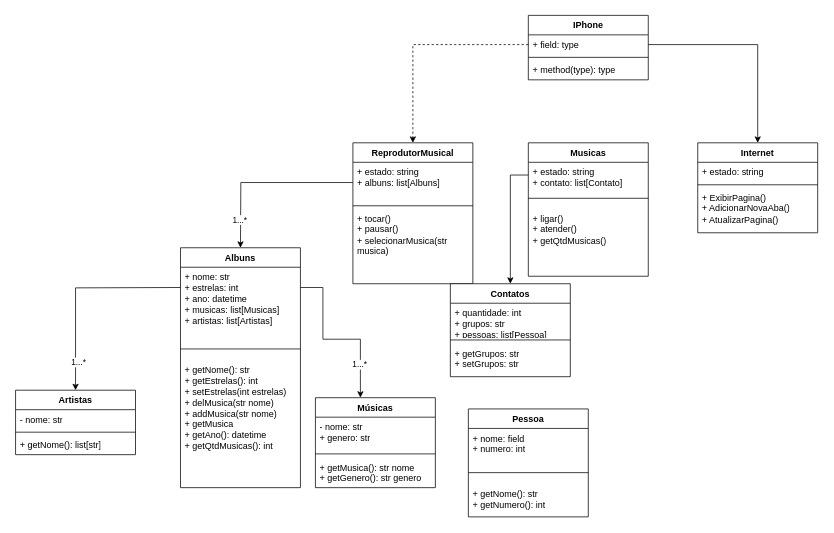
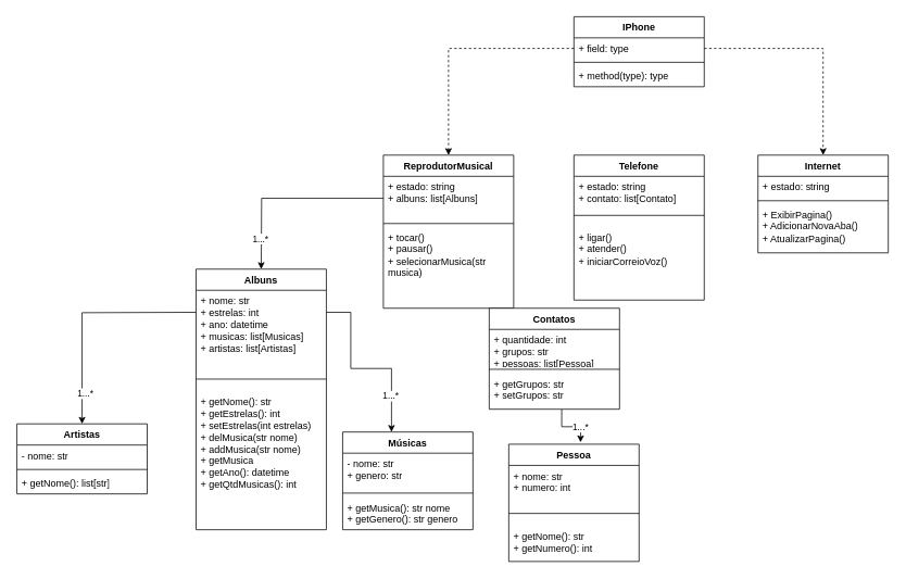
  <mxCell id="0" />
  <mxCell id="1" parent="0" />
  <mxCell id="2" value="IPhone" style="swimlane;fontStyle=1;align=center;verticalAlign=top;childLayout=stackLayout;horizontal=1;startSize=26;horizontalStack=0;resizeParent=1;resizeParentMax=0;resizeLast=0;collapsible=1;marginBottom=0;whiteSpace=wrap;html=1;" vertex="1" parent="1"><mxGeometry x="704" y="20" width="160" height="86" as="geometry" /></mxCell>
  <mxCell id="3" value="+ field: type" style="text;strokeColor=none;fillColor=none;align=left;verticalAlign=top;spacingLeft=4;spacingRight=4;overflow=hidden;rotatable=0;points=[[0,0.5],[1,0.5]];portConstraint=eastwest;whiteSpace=wrap;html=1;" vertex="1" parent="2"><mxGeometry y="26" width="160" height="26" as="geometry" /></mxCell>
  <mxCell id="4" value="" style="line;strokeWidth=1;fillColor=none;align=left;verticalAlign=middle;spacingTop=-1;spacingLeft=3;spacingRight=3;rotatable=0;labelPosition=right;points=[];portConstraint=eastwest;strokeColor=inherit;" vertex="1" parent="2"><mxGeometry y="52" width="160" height="8" as="geometry" /></mxCell>
  <mxCell id="5" value="+ method(type): type" style="text;strokeColor=none;fillColor=none;align=left;verticalAlign=top;spacingLeft=4;spacingRight=4;overflow=hidden;rotatable=0;points=[[0,0.5],[1,0.5]];portConstraint=eastwest;whiteSpace=wrap;html=1;" vertex="1" parent="2"><mxGeometry y="60" width="160" height="26" as="geometry" /></mxCell>
  <mxCell id="6" value="ReprodutorMusical" style="swimlane;fontStyle=1;align=center;verticalAlign=top;childLayout=stackLayout;horizontal=1;startSize=26;horizontalStack=0;resizeParent=1;resizeParentMax=0;resizeLast=0;collapsible=1;marginBottom=0;whiteSpace=wrap;html=1;" vertex="1" parent="1"><mxGeometry x="470" y="190" width="160" height="188" as="geometry" /></mxCell>
  <mxCell id="7" value="+ estado: string&lt;div&gt;+ albuns: list[Albuns]&lt;/div&gt;" style="text;strokeColor=none;fillColor=none;align=left;verticalAlign=top;spacingLeft=4;spacingRight=4;overflow=hidden;rotatable=0;points=[[0,0.5],[1,0.5]];portConstraint=eastwest;whiteSpace=wrap;html=1;" vertex="1" parent="6"><mxGeometry y="26" width="160" height="54" as="geometry" /></mxCell>
  <mxCell id="8" value="" style="line;strokeWidth=1;fillColor=none;align=left;verticalAlign=middle;spacingTop=-1;spacingLeft=3;spacingRight=3;rotatable=0;labelPosition=right;points=[];portConstraint=eastwest;strokeColor=inherit;" vertex="1" parent="6"><mxGeometry y="80" width="160" height="8" as="geometry" /></mxCell>
  <mxCell id="9" value="+ tocar()&lt;div&gt;+ pausar()&lt;/div&gt;&lt;div&gt;+ selecionarMusica(str musica)&lt;/div&gt;" style="text;strokeColor=none;fillColor=none;align=left;verticalAlign=top;spacingLeft=4;spacingRight=4;overflow=hidden;rotatable=0;points=[[0,0.5],[1,0.5]];portConstraint=eastwest;whiteSpace=wrap;html=1;" vertex="1" parent="6"><mxGeometry y="88" width="160" height="100" as="geometry" /></mxCell>
  <mxCell id="10" style="edgeStyle=orthogonalEdgeStyle;rounded=0;orthogonalLoop=1;jettySize=auto;html=1;exitX=0;exitY=0.5;exitDx=0;exitDy=0;dashed=1;" edge="1" parent="1" source="3" target="6"><mxGeometry relative="1" as="geometry"><mxPoint x="550" y="200" as="targetPoint" /></mxGeometry></mxCell>
  <mxCell id="11" style="edgeStyle=orthogonalEdgeStyle;rounded=0;orthogonalLoop=1;jettySize=auto;html=1;exitX=0;exitY=0.5;exitDx=0;exitDy=0;" edge="1" parent="1" source="7"><mxGeometry relative="1" as="geometry"><mxPoint x="320" y="330" as="targetPoint" /></mxGeometry></mxCell>
  <mxCell id="12" value="1...*" style="edgeLabel;html=1;align=center;verticalAlign=middle;resizable=0;points=[];" vertex="1" connectable="0" parent="11"><mxGeometry x="0.681" y="-2" relative="1" as="geometry"><mxPoint as="offset" /></mxGeometry></mxCell>
  <mxCell id="13" value="Artistas" style="swimlane;fontStyle=1;align=center;verticalAlign=top;childLayout=stackLayout;horizontal=1;startSize=26;horizontalStack=0;resizeParent=1;resizeParentMax=0;resizeLast=0;collapsible=1;marginBottom=0;whiteSpace=wrap;html=1;" vertex="1" parent="1"><mxGeometry x="20" y="520" width="160" height="86" as="geometry" /></mxCell>
  <mxCell id="14" value="- nome: str" style="text;strokeColor=none;fillColor=none;align=left;verticalAlign=top;spacingLeft=4;spacingRight=4;overflow=hidden;rotatable=0;points=[[0,0.5],[1,0.5]];portConstraint=eastwest;whiteSpace=wrap;html=1;" vertex="1" parent="13"><mxGeometry y="26" width="160" height="26" as="geometry" /></mxCell>
  <mxCell id="15" value="" style="line;strokeWidth=1;fillColor=none;align=left;verticalAlign=middle;spacingTop=-1;spacingLeft=3;spacingRight=3;rotatable=0;labelPosition=right;points=[];portConstraint=eastwest;strokeColor=inherit;" vertex="1" parent="13"><mxGeometry y="52" width="160" height="8" as="geometry" /></mxCell>
  <mxCell id="16" value="+ getNome(): list[str]" style="text;strokeColor=none;fillColor=none;align=left;verticalAlign=top;spacingLeft=4;spacingRight=4;overflow=hidden;rotatable=0;points=[[0,0.5],[1,0.5]];portConstraint=eastwest;whiteSpace=wrap;html=1;" vertex="1" parent="13"><mxGeometry y="60" width="160" height="26" as="geometry" /></mxCell>
  <mxCell id="17" style="edgeStyle=orthogonalEdgeStyle;rounded=0;orthogonalLoop=1;jettySize=auto;html=1;exitX=0;exitY=0.5;exitDx=0;exitDy=0;" edge="1" parent="1" target="13"><mxGeometry relative="1" as="geometry"><mxPoint x="100" y="550" as="targetPoint" /><mxPoint x="240" y="383" as="sourcePoint" /></mxGeometry></mxCell>
  <mxCell id="18" value="1...*" style="edgeLabel;html=1;align=center;verticalAlign=middle;resizable=0;points=[];" vertex="1" connectable="0" parent="17"><mxGeometry x="0.725" y="3" relative="1" as="geometry"><mxPoint y="1" as="offset" /></mxGeometry></mxCell>
  <mxCell id="19" value="Músicas" style="swimlane;fontStyle=1;align=center;verticalAlign=top;childLayout=stackLayout;horizontal=1;startSize=26;horizontalStack=0;resizeParent=1;resizeParentMax=0;resizeLast=0;collapsible=1;marginBottom=0;whiteSpace=wrap;html=1;" vertex="1" parent="1"><mxGeometry x="420" y="530" width="160" height="120" as="geometry" /></mxCell>
  <mxCell id="20" value="- nome: str&lt;div&gt;+ genero: str&lt;/div&gt;" style="text;strokeColor=none;fillColor=none;align=left;verticalAlign=top;spacingLeft=4;spacingRight=4;overflow=hidden;rotatable=0;points=[[0,0.5],[1,0.5]];portConstraint=eastwest;whiteSpace=wrap;html=1;" vertex="1" parent="19"><mxGeometry y="26" width="160" height="44" as="geometry" /></mxCell>
  <mxCell id="21" value="" style="line;strokeWidth=1;fillColor=none;align=left;verticalAlign=middle;spacingTop=-1;spacingLeft=3;spacingRight=3;rotatable=0;labelPosition=right;points=[];portConstraint=eastwest;strokeColor=inherit;" vertex="1" parent="19"><mxGeometry y="70" width="160" height="10" as="geometry" /></mxCell>
  <mxCell id="22" value="+ getMusica(): str nome&lt;div&gt;+ getGenero(): str genero&lt;/div&gt;" style="text;strokeColor=none;fillColor=none;align=left;verticalAlign=top;spacingLeft=4;spacingRight=4;overflow=hidden;rotatable=0;points=[[0,0.5],[1,0.5]];portConstraint=eastwest;whiteSpace=wrap;html=1;" vertex="1" parent="19"><mxGeometry y="80" width="160" height="40" as="geometry" /></mxCell>
  <mxCell id="23" style="edgeStyle=orthogonalEdgeStyle;rounded=0;orthogonalLoop=1;jettySize=auto;html=1;exitX=1;exitY=0.5;exitDx=0;exitDy=0;" edge="1" parent="1" target="19"><mxGeometry relative="1" as="geometry"><mxPoint x="470" y="530" as="targetPoint" /><mxPoint x="400" y="383" as="sourcePoint" /><Array as="points"><mxPoint x="430" y="383" /><mxPoint x="430" y="452" /><mxPoint x="480" y="452" /></Array></mxGeometry></mxCell>
  <mxCell id="24" value="1...*" style="edgeLabel;html=1;align=center;verticalAlign=middle;resizable=0;points=[];" vertex="1" connectable="0" parent="23"><mxGeometry x="0.604" y="-2" relative="1" as="geometry"><mxPoint as="offset" /></mxGeometry></mxCell>
- <mxCell id="25" value="Musicas" style="swimlane;fontStyle=1;align=center;verticalAlign=top;childLayout=stackLayout;horizontal=1;startSize=26;horizontalStack=0;resizeParent=1;resizeParentMax=0;resizeLast=0;collapsible=1;marginBottom=0;whiteSpace=wrap;html=1;" vertex="1" parent="1"><mxGeometry x="704" y="190" width="160" height="178" as="geometry" /></mxCell>
+ <mxCell id="25" value="Telefone" style="swimlane;fontStyle=1;align=center;verticalAlign=top;childLayout=stackLayout;horizontal=1;startSize=26;horizontalStack=0;resizeParent=1;resizeParentMax=0;resizeLast=0;collapsible=1;marginBottom=0;whiteSpace=wrap;html=1;" vertex="1" parent="1"><mxGeometry x="704" y="190" width="160" height="178" as="geometry" /></mxCell>
  <mxCell id="26" value="+ estado: string&lt;div&gt;+ contato: list[Contato]&lt;/div&gt;" style="text;strokeColor=none;fillColor=none;align=left;verticalAlign=top;spacingLeft=4;spacingRight=4;overflow=hidden;rotatable=0;points=[[0,0.5],[1,0.5]];portConstraint=eastwest;whiteSpace=wrap;html=1;" vertex="1" parent="25"><mxGeometry y="26" width="160" height="34" as="geometry" /></mxCell>
  <mxCell id="27" value="" style="line;strokeWidth=1;fillColor=none;align=left;verticalAlign=middle;spacingTop=-1;spacingLeft=3;spacingRight=3;rotatable=0;labelPosition=right;points=[];portConstraint=eastwest;strokeColor=inherit;" vertex="1" parent="25"><mxGeometry y="60" width="160" height="28" as="geometry" /></mxCell>
- <mxCell id="28" value="+ ligar()&lt;div&gt;+ atender()&lt;/div&gt;&lt;div&gt;+ getQtdMusicas()&lt;/div&gt;" style="text;strokeColor=none;fillColor=none;align=left;verticalAlign=top;spacingLeft=4;spacingRight=4;overflow=hidden;rotatable=0;points=[[0,0.5],[1,0.5]];portConstraint=eastwest;whiteSpace=wrap;html=1;" vertex="1" parent="25"><mxGeometry y="88" width="160" height="90" as="geometry" /></mxCell>
+ <mxCell id="28" value="+ ligar()&lt;div&gt;+ atender()&lt;/div&gt;&lt;div&gt;+ iniciarCorreioVoz()&lt;/div&gt;" style="text;strokeColor=none;fillColor=none;align=left;verticalAlign=top;spacingLeft=4;spacingRight=4;overflow=hidden;rotatable=0;points=[[0,0.5],[1,0.5]];portConstraint=eastwest;whiteSpace=wrap;html=1;" vertex="1" parent="25"><mxGeometry y="88" width="160" height="90" as="geometry" /></mxCell>
  <mxCell id="29" value="Contatos" style="swimlane;fontStyle=1;align=center;verticalAlign=top;childLayout=stackLayout;horizontal=1;startSize=26;horizontalStack=0;resizeParent=1;resizeParentMax=0;resizeLast=0;collapsible=1;marginBottom=0;whiteSpace=wrap;html=1;" vertex="1" parent="1"><mxGeometry x="600" y="378" width="160" height="124" as="geometry" /></mxCell>
  <mxCell id="30" value="+ quantidade: int&lt;div&gt;+ grupos: str&lt;/div&gt;&lt;div&gt;+ pessoas: list[Pessoa]&lt;/div&gt;" style="text;strokeColor=none;fillColor=none;align=left;verticalAlign=top;spacingLeft=4;spacingRight=4;overflow=hidden;rotatable=0;points=[[0,0.5],[1,0.5]];portConstraint=eastwest;whiteSpace=wrap;html=1;" vertex="1" parent="29"><mxGeometry y="26" width="160" height="44" as="geometry" /></mxCell>
  <mxCell id="31" value="" style="line;strokeWidth=1;fillColor=none;align=left;verticalAlign=middle;spacingTop=-1;spacingLeft=3;spacingRight=3;rotatable=0;labelPosition=right;points=[];portConstraint=eastwest;strokeColor=inherit;" vertex="1" parent="29"><mxGeometry y="70" width="160" height="10" as="geometry" /></mxCell>
  <mxCell id="32" value="+ getGrupos: str&lt;div&gt;+ setGrupos: str&lt;/div&gt;" style="text;strokeColor=none;fillColor=none;align=left;verticalAlign=top;spacingLeft=4;spacingRight=4;overflow=hidden;rotatable=0;points=[[0,0.5],[1,0.5]];portConstraint=eastwest;whiteSpace=wrap;html=1;" vertex="1" parent="29"><mxGeometry y="80" width="160" height="44" as="geometry" /></mxCell>
- <mxCell id="33" style="edgeStyle=orthogonalEdgeStyle;rounded=0;orthogonalLoop=1;jettySize=auto;html=1;exitX=0;exitY=0.5;exitDx=0;exitDy=0;" edge="1" parent="1" source="26" target="29"><mxGeometry relative="1" as="geometry"><mxPoint x="680" y="370" as="targetPoint" /></mxGeometry></mxCell>
  <mxCell id="34" value="Pessoa" style="swimlane;fontStyle=1;align=center;verticalAlign=top;childLayout=stackLayout;horizontal=1;startSize=26;horizontalStack=0;resizeParent=1;resizeParentMax=0;resizeLast=0;collapsible=1;marginBottom=0;whiteSpace=wrap;html=1;" vertex="1" parent="1"><mxGeometry x="624" y="545" width="160" height="144" as="geometry" /></mxCell>
- <mxCell id="35" value="+ nome: field&lt;div&gt;+ numero: int&lt;/div&gt;&lt;div&gt;&lt;br&gt;&lt;/div&gt;" style="text;strokeColor=none;fillColor=none;align=left;verticalAlign=top;spacingLeft=4;spacingRight=4;overflow=hidden;rotatable=0;points=[[0,0.5],[1,0.5]];portConstraint=eastwest;whiteSpace=wrap;html=1;" vertex="1" parent="34"><mxGeometry y="26" width="160" height="44" as="geometry" /></mxCell>
+ <mxCell id="35" value="+ nome: str&lt;div&gt;+ numero: int&lt;/div&gt;&lt;div&gt;&lt;br&gt;&lt;/div&gt;" style="text;strokeColor=none;fillColor=none;align=left;verticalAlign=top;spacingLeft=4;spacingRight=4;overflow=hidden;rotatable=0;points=[[0,0.5],[1,0.5]];portConstraint=eastwest;whiteSpace=wrap;html=1;" vertex="1" parent="34"><mxGeometry y="26" width="160" height="44" as="geometry" /></mxCell>
  <mxCell id="36" value="" style="line;strokeWidth=1;fillColor=none;align=left;verticalAlign=middle;spacingTop=-1;spacingLeft=3;spacingRight=3;rotatable=0;labelPosition=right;points=[];portConstraint=eastwest;strokeColor=inherit;" vertex="1" parent="34"><mxGeometry y="70" width="160" height="30" as="geometry" /></mxCell>
  <mxCell id="37" value="+ getNome(): str&lt;div&gt;+ getNumero(): int&lt;/div&gt;" style="text;strokeColor=none;fillColor=none;align=left;verticalAlign=top;spacingLeft=4;spacingRight=4;overflow=hidden;rotatable=0;points=[[0,0.5],[1,0.5]];portConstraint=eastwest;whiteSpace=wrap;html=1;" vertex="1" parent="34"><mxGeometry y="100" width="160" height="44" as="geometry" /></mxCell>
+ <mxCell id="38" style="edgeStyle=orthogonalEdgeStyle;rounded=0;orthogonalLoop=1;jettySize=auto;html=1;exitX=0.556;exitY=1.009;exitDx=0;exitDy=0;entryX=0.551;entryY=-0.016;entryDx=0;entryDy=0;entryPerimeter=0;exitPerimeter=0;" edge="1" parent="1" source="32" target="34"><mxGeometry relative="1" as="geometry"><mxPoint x="604" y="475" as="sourcePoint" /></mxGeometry></mxCell>
+ <mxCell id="39" value="1...*" style="edgeLabel;html=1;align=center;verticalAlign=middle;resizable=0;points=[];" vertex="1" connectable="0" parent="38"><mxGeometry x="0.399" y="-1" relative="1" as="geometry"><mxPoint as="offset" /></mxGeometry></mxCell>
  <mxCell id="40" value="Internet" style="swimlane;fontStyle=1;align=center;verticalAlign=top;childLayout=stackLayout;horizontal=1;startSize=26;horizontalStack=0;resizeParent=1;resizeParentMax=0;resizeLast=0;collapsible=1;marginBottom=0;whiteSpace=wrap;html=1;" vertex="1" parent="1"><mxGeometry x="930" y="190" width="160" height="120" as="geometry" /></mxCell>
  <mxCell id="41" value="+ estado: string" style="text;strokeColor=none;fillColor=none;align=left;verticalAlign=top;spacingLeft=4;spacingRight=4;overflow=hidden;rotatable=0;points=[[0,0.5],[1,0.5]];portConstraint=eastwest;whiteSpace=wrap;html=1;" vertex="1" parent="40"><mxGeometry y="26" width="160" height="26" as="geometry" /></mxCell>
  <mxCell id="42" value="" style="line;strokeWidth=1;fillColor=none;align=left;verticalAlign=middle;spacingTop=-1;spacingLeft=3;spacingRight=3;rotatable=0;labelPosition=right;points=[];portConstraint=eastwest;strokeColor=inherit;" vertex="1" parent="40"><mxGeometry y="52" width="160" height="8" as="geometry" /></mxCell>
  <mxCell id="43" value="+ ExibirPagina()&lt;div&gt;+ AdicionarNovaAba()&lt;/div&gt;&lt;div&gt;+ AtualizarPagina()&lt;/div&gt;" style="text;strokeColor=none;fillColor=none;align=left;verticalAlign=top;spacingLeft=4;spacingRight=4;overflow=hidden;rotatable=0;points=[[0,0.5],[1,0.5]];portConstraint=eastwest;whiteSpace=wrap;html=1;" vertex="1" parent="40"><mxGeometry y="60" width="160" height="60" as="geometry" /></mxCell>
- <mxCell id="44" style="edgeStyle=orthogonalEdgeStyle;rounded=0;orthogonalLoop=1;jettySize=auto;html=1;exitX=1;exitY=0.5;exitDx=0;exitDy=0;" edge="1" parent="1" source="3" target="40"><mxGeometry relative="1" as="geometry"><mxPoint x="1000" y="210" as="targetPoint" /></mxGeometry></mxCell>
+ <mxCell id="44" style="edgeStyle=orthogonalEdgeStyle;rounded=0;orthogonalLoop=1;jettySize=auto;html=1;exitX=1;exitY=0.5;exitDx=0;exitDy=0;dashed=1;" edge="1" parent="1" source="3" target="40"><mxGeometry relative="1" as="geometry"><mxPoint x="1000" y="210" as="targetPoint" /></mxGeometry></mxCell>
  <mxCell id="45" value="Albuns" style="swimlane;fontStyle=1;align=center;verticalAlign=top;childLayout=stackLayout;horizontal=1;startSize=26;horizontalStack=0;resizeParent=1;resizeParentMax=0;resizeLast=0;collapsible=1;marginBottom=0;whiteSpace=wrap;html=1;" vertex="1" parent="1"><mxGeometry x="240" y="330" width="160" height="320" as="geometry" /></mxCell>
  <mxCell id="46" value="+ nome: str&lt;div&gt;+ estrelas: int&lt;/div&gt;&lt;div&gt;&lt;div&gt;+ ano: datetime&lt;/div&gt;&lt;/div&gt;&lt;div&gt;+ musicas: list[Musicas]&lt;/div&gt;&lt;div&gt;+ artistas: list[Artistas]&lt;/div&gt;" style="text;strokeColor=none;fillColor=none;align=left;verticalAlign=top;spacingLeft=4;spacingRight=4;overflow=hidden;rotatable=0;points=[[0,0.5],[1,0.5]];portConstraint=eastwest;whiteSpace=wrap;html=1;" vertex="1" parent="45"><mxGeometry y="26" width="160" height="94" as="geometry" /></mxCell>
  <mxCell id="47" value="" style="line;strokeWidth=1;fillColor=none;align=left;verticalAlign=middle;spacingTop=-1;spacingLeft=3;spacingRight=3;rotatable=0;labelPosition=right;points=[];portConstraint=eastwest;strokeColor=inherit;" vertex="1" parent="45"><mxGeometry y="120" width="160" height="30" as="geometry" /></mxCell>
  <mxCell id="48" value="+ getNome(): str&lt;div&gt;+ getEstrelas(): int&lt;/div&gt;&lt;div&gt;+ setEstrelas(int estrelas)&lt;/div&gt;&lt;div&gt;+ delMusica(str nome)&lt;/div&gt;&lt;div&gt;+ addMusica(str nome)&lt;/div&gt;&lt;div&gt;+ getMusica&lt;/div&gt;&lt;div&gt;+ getAno(): datetime&lt;/div&gt;&lt;div&gt;+ getQtdMusicas(): int&lt;/div&gt;" style="text;strokeColor=none;fillColor=none;align=left;verticalAlign=top;spacingLeft=4;spacingRight=4;overflow=hidden;rotatable=0;points=[[0,0.5],[1,0.5]];portConstraint=eastwest;whiteSpace=wrap;html=1;" vertex="1" parent="45"><mxGeometry y="150" width="160" height="170" as="geometry" /></mxCell>
